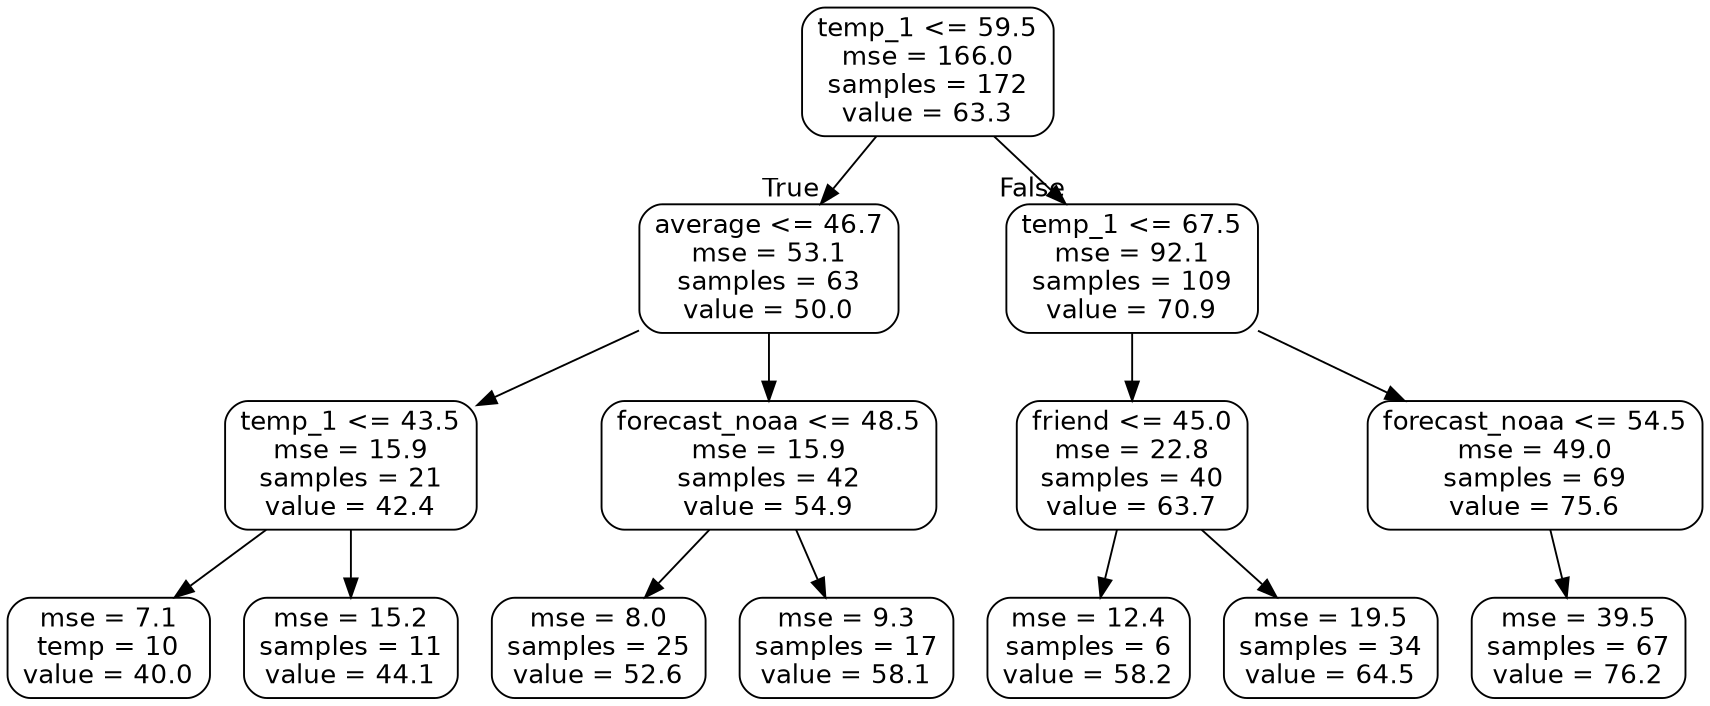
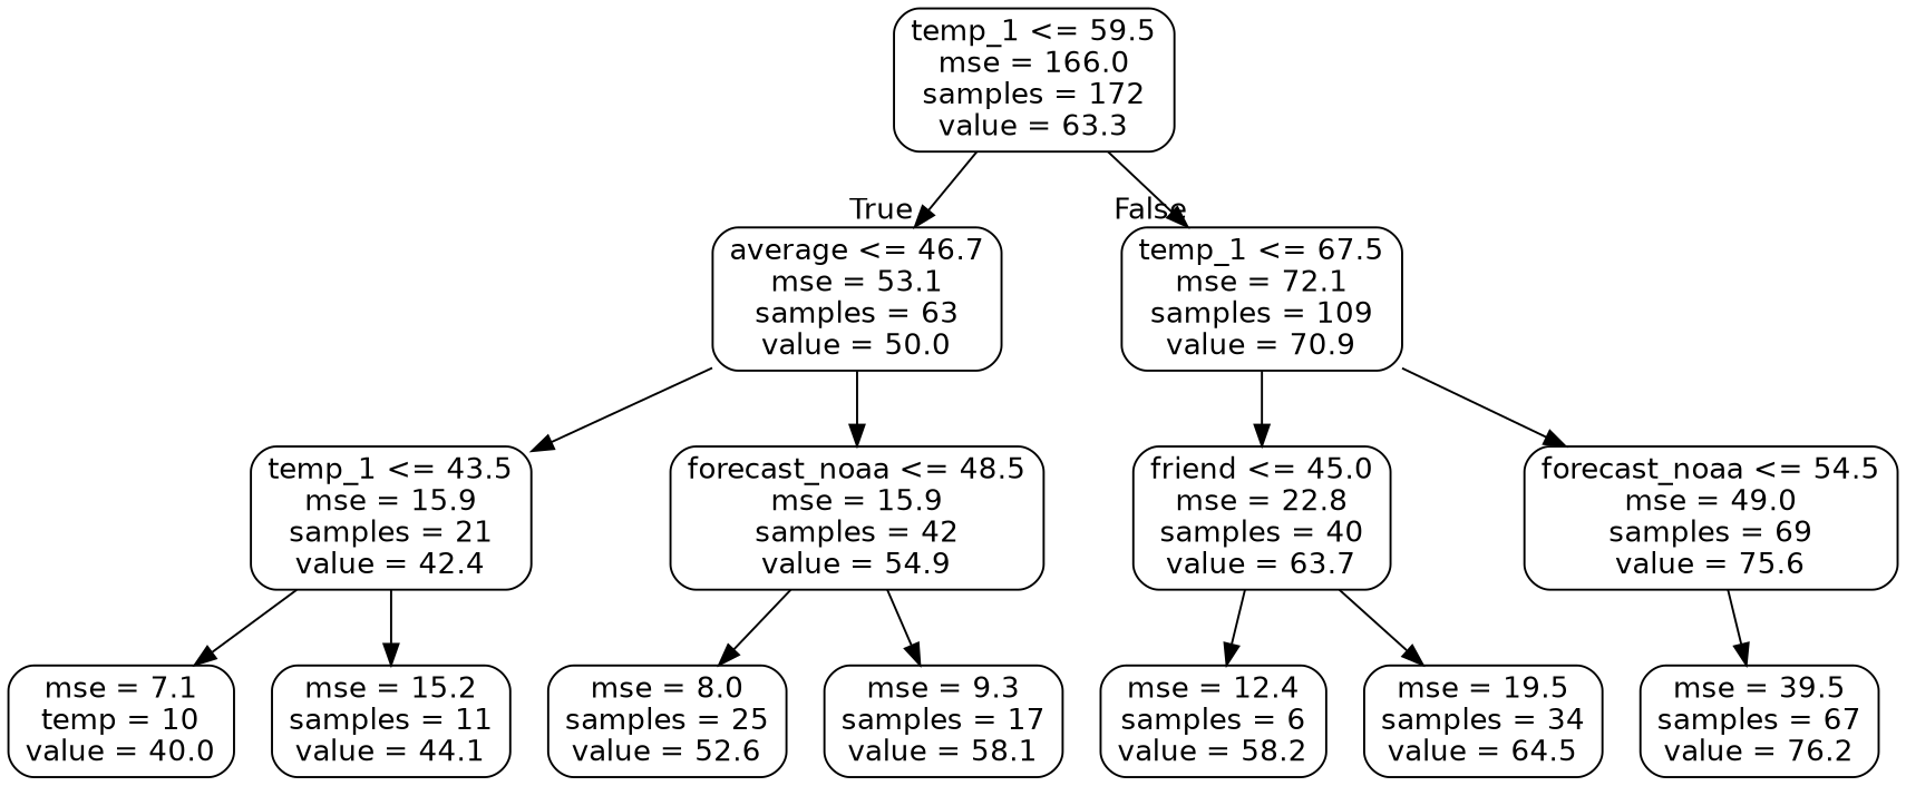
  digraph {
    node [color=black fontname=helvetica shape=box style=rounded]
    edge [fontname=helvetica]
    n1 [label="temp_1 <= 59.5\nmse = 166.0\nsamples = 172\nvalue = 63.3"]
    n2 [label="average <= 46.7\nmse = 53.1\nsamples = 63\nvalue = 50.0"]
-   n3 [label="temp_1 <= 67.5\nmse = 92.1\nsamples = 109\nvalue = 70.9"]
+   n3 [label="temp_1 <= 67.5\nmse = 72.1\nsamples = 109\nvalue = 70.9"]
    n4 [label="temp_1 <= 43.5\nmse = 15.9\nsamples = 21\nvalue = 42.4"]
    n5 [label="forecast_noaa <= 48.5\nmse = 15.9\nsamples = 42\nvalue = 54.9"]
    n6 [label="friend <= 45.0\nmse = 22.8\nsamples = 40\nvalue = 63.7"]
    n7 [label="forecast_noaa <= 54.5\nmse = 49.0\nsamples = 69\nvalue = 75.6"]
    n8 [label="mse = 7.1\ntemp = 10\nvalue = 40.0"]
    n9 [label="mse = 15.2\nsamples = 11\nvalue = 44.1"]
    n10 [label="mse = 8.0\nsamples = 25\nvalue = 52.6"]
    n11 [label="mse = 9.3\nsamples = 17\nvalue = 58.1"]
    n12 [label="mse = 12.4\nsamples = 6\nvalue = 58.2"]
    n13 [label="mse = 19.5\nsamples = 34\nvalue = 64.5"]
    n14 [label="mse = 39.5\nsamples = 67\nvalue = 76.2"]
    n1 -> n2 [headlabel=True labelangle=45 labeldistance=2.5]
    n1 -> n3 [headlabel=False labelangle=-45 labeldistance=2.5]
    n2 -> n4
    n2 -> n5
    n3 -> n6
    n3 -> n7
    n4 -> n8
    n4 -> n9
    n5 -> n10
    n5 -> n11
    n6 -> n12
    n6 -> n13
    n7 -> n14
  }
